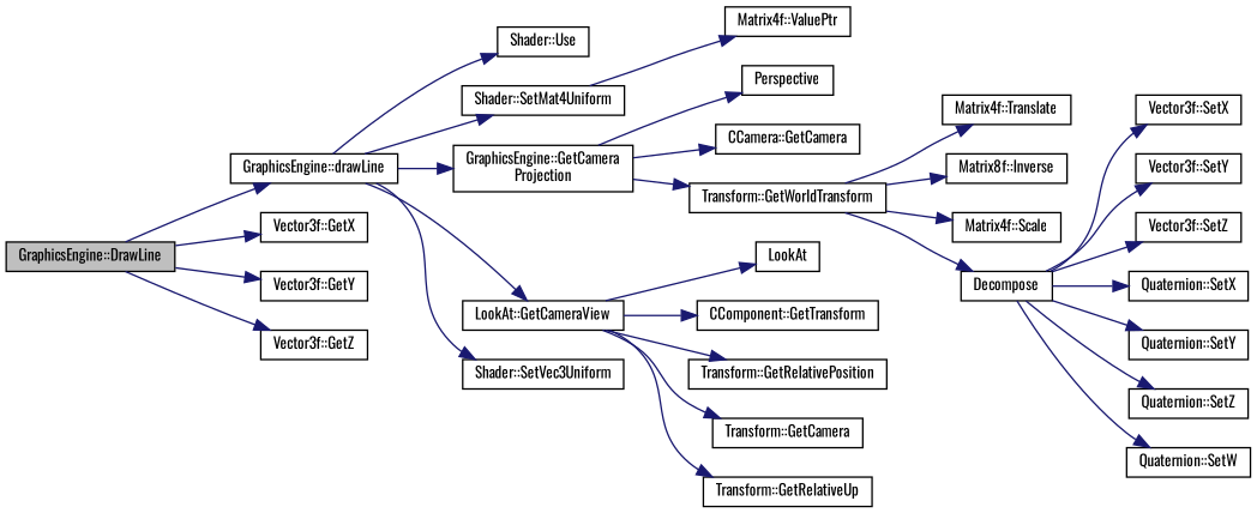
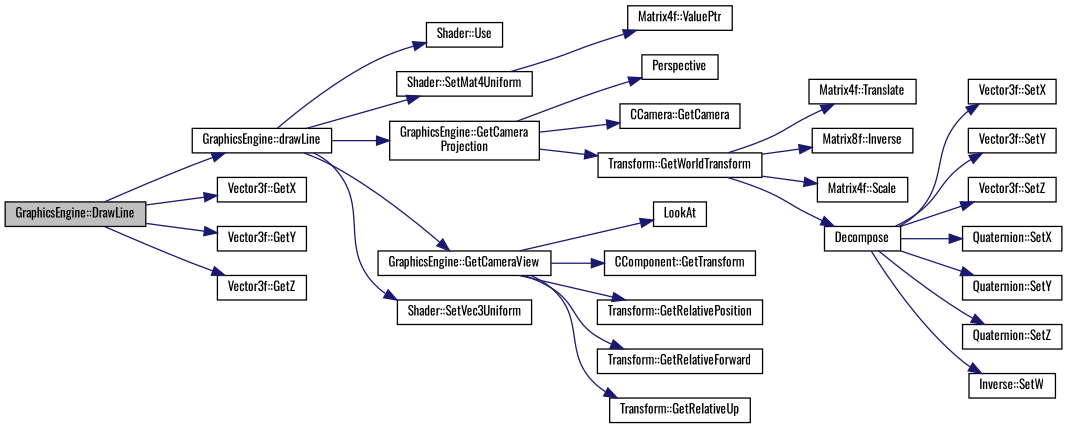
  digraph {
    fontname=Oswald
    rankdir=LR
    node [color=black fillcolor=white fontname=Oswald fontsize=10 shape=record style=filled]
    edge [color=midnightblue fontname=Oswald fontsize=10 labelfontname=Helvetica labelfontsize=10 style=solid]
    n1 [fillcolor=grey75 fontcolor=black height=0.2 label="GraphicsEngine::DrawLine" width=0.4]
    n2 [height=0.2 label="GraphicsEngine::drawLine" width=0.4]
    n3 [height=0.2 label="Vector3f::GetX" width=0.4]
    n4 [height=0.2 label="Vector3f::GetY" width=0.4]
    n5 [height=0.2 label="Vector3f::GetZ" width=0.4]
    n6 [height=0.2 label="Shader::Use" width=0.4]
    n7 [height=0.2 label="Shader::SetMat4Uniform" width=0.4]
    n8 [height=0.2 label="GraphicsEngine::GetCamera\lProjection" width=0.4]
-   n9 [height=0.2 label="LookAt::GetCameraView" width=0.4]
+   n9 [height=0.2 label="GraphicsEngine::GetCameraView" width=0.4]
    n10 [height=0.2 label="Shader::SetVec3Uniform" width=0.4]
    n11 [height=0.2 label="Matrix4f::ValuePtr" width=0.4]
    n12 [height=0.2 label=Perspective width=0.4]
    n13 [height=0.2 label="CCamera::GetCamera" width=0.4]
    n14 [height=0.2 label="Transform::GetWorldTransform" width=0.4]
    n15 [height=0.2 label=LookAt width=0.4]
    n16 [height=0.2 label="CComponent::GetTransform" width=0.4]
    n17 [height=0.2 label="Transform::GetRelativePosition" width=0.4]
-   n18 [height=0.2 label="Transform::GetCamera" width=0.4]
+   n18 [height=0.2 label="Transform::GetRelativeForward" width=0.4]
    n19 [height=0.2 label="Transform::GetRelativeUp" width=0.4]
    n20 [height=0.2 label="Matrix4f::Translate" width=0.4]
    n21 [height=0.2 label="Matrix8f::Inverse" width=0.4]
    n22 [height=0.2 label="Matrix4f::Scale" width=0.4]
    n23 [height=0.2 label=Decompose width=0.4]
    n24 [height=0.2 label="Vector3f::SetX" width=0.4]
    n25 [height=0.2 label="Vector3f::SetY" width=0.4]
    n26 [height=0.2 label="Vector3f::SetZ" width=0.4]
    n27 [height=0.2 label="Quaternion::SetX" width=0.4]
    n28 [height=0.2 label="Quaternion::SetY" width=0.4]
    n29 [height=0.2 label="Quaternion::SetZ" width=0.4]
-   n30 [height=0.2 label="Quaternion::SetW" width=0.4]
+   n30 [height=0.2 label="Inverse::SetW" width=0.4]
    n1 -> n2
    n1 -> n3
    n1 -> n4
    n1 -> n5
    n2 -> n6
    n2 -> n7
    n2 -> n8
    n2 -> n9
    n2 -> n10
    n7 -> n11
    n8 -> n12
    n8 -> n13
    n8 -> n14
    n9 -> n15
    n9 -> n16
    n9 -> n17
    n9 -> n18
    n9 -> n19
    n14 -> n20
    n14 -> n21
    n14 -> n22
    n14 -> n23
    n23 -> n24
    n23 -> n25
    n23 -> n26
    n23 -> n27
    n23 -> n28
    n23 -> n29
    n23 -> n30
  }
